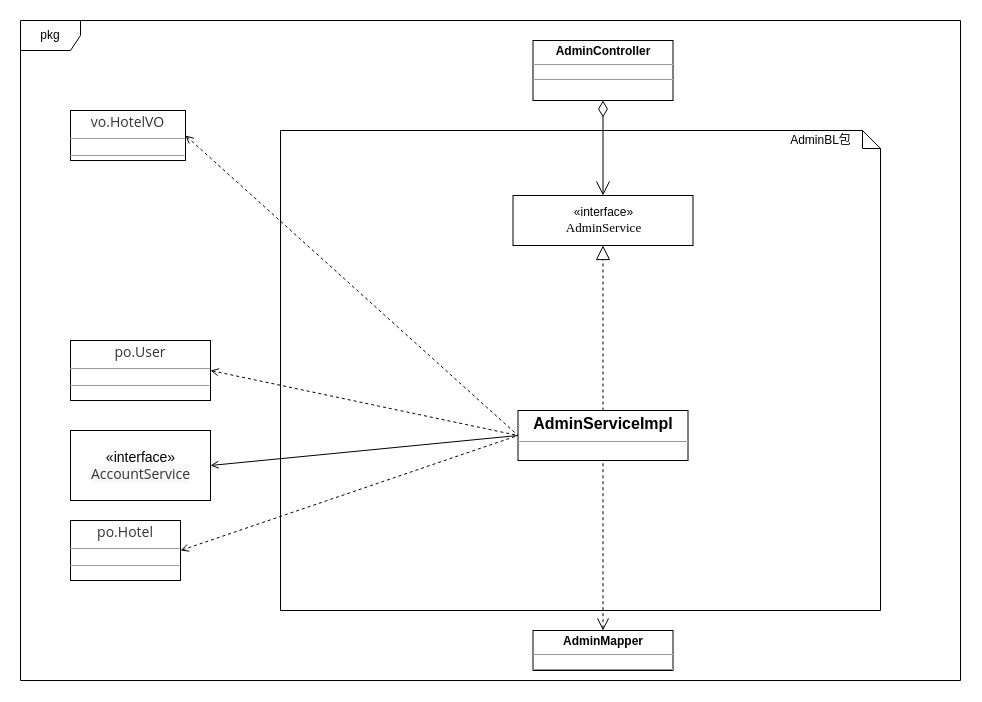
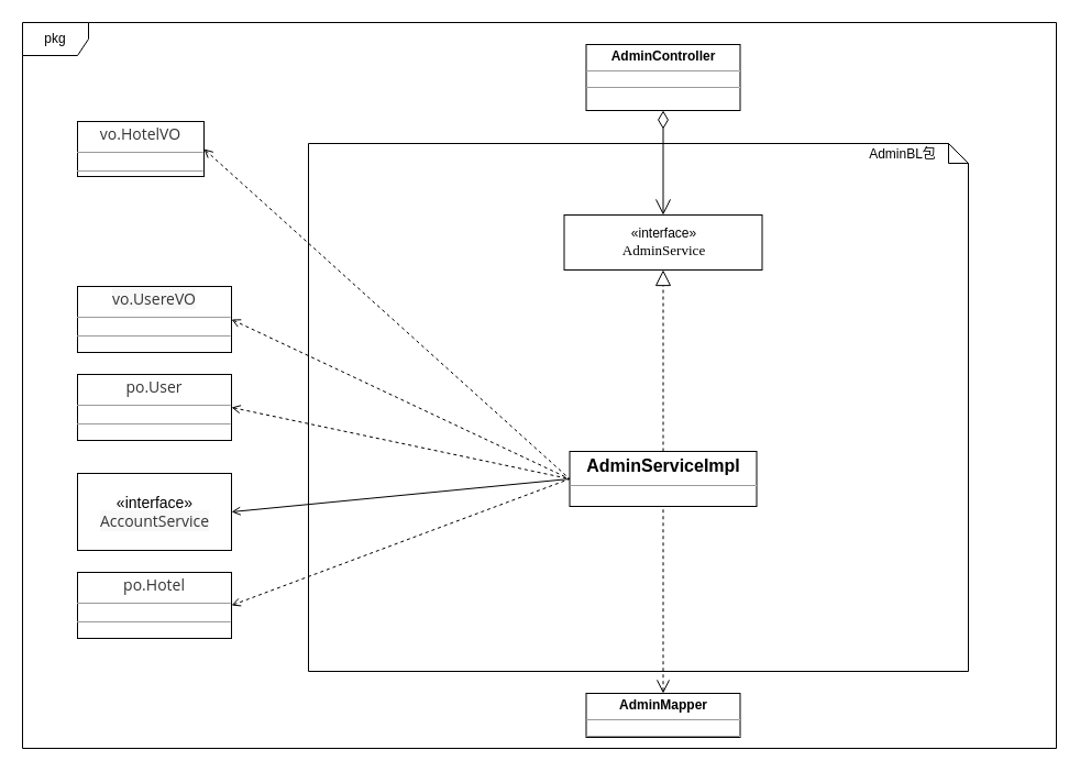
  <mxCell id="0" />
  <mxCell id="1" parent="0" />
  <mxCell id="2" value="pkg" style="shape=umlFrame;whiteSpace=wrap;html=1;" parent="1" vertex="1"><mxGeometry x="20" y="20" width="940" height="660" as="geometry" /></mxCell>
  <mxCell id="3" value="" style="shape=note;whiteSpace=wrap;html=1;size=18;verticalAlign=top;align=left;spacingTop=-6;fontColor=none;" parent="1" vertex="1"><mxGeometry x="280" y="130" width="600" height="480" as="geometry" /></mxCell>
  <mxCell id="4" value="&lt;p style=&quot;margin: 0px ; margin-top: 4px ; text-align: center&quot;&gt;&lt;b&gt;AdminController&lt;/b&gt;&lt;/p&gt;&lt;hr size=&quot;1&quot;&gt;&lt;div style=&quot;height: 2px&quot;&gt;&lt;/div&gt;&lt;hr size=&quot;1&quot;&gt;&lt;div style=&quot;height: 2px&quot;&gt;&lt;/div&gt;" style="verticalAlign=top;align=left;overflow=fill;fontSize=12;fontFamily=Helvetica;html=1;" parent="1" vertex="1"><mxGeometry x="532.5" y="40" width="140" height="60" as="geometry" /></mxCell>
  <mxCell id="5" value="«interface»&lt;br&gt;&lt;font face=&quot;consolas&quot;&gt;&lt;span style=&quot;font-size: 13.067px ; background-color: rgb(255 , 255 , 255)&quot;&gt;AdminService&lt;/span&gt;&lt;/font&gt;" style="html=1;fontColor=none;" parent="1" vertex="1"><mxGeometry x="512.5" y="195" width="180" height="50" as="geometry" /></mxCell>
+ <mxCell id="6" value="&lt;p style=&quot;margin: 4px 0px 0px ; text-align: center ; font-size: 14px&quot;&gt;&lt;font style=&quot;font-size: 14px&quot;&gt;&lt;span style=&quot;color: rgb(51 , 51 , 51) ; font-family: &amp;#34;open sans&amp;#34; , &amp;#34;clear sans&amp;#34; , &amp;#34;helvetica neue&amp;#34; , &amp;#34;helvetica&amp;#34; , &amp;#34;arial&amp;#34; , sans-serif ; text-align: left ; white-space: pre-wrap ; background-color: rgb(248 , 248 , 248)&quot;&gt;vo.UsereVO&lt;/span&gt;&lt;br&gt;&lt;/font&gt;&lt;/p&gt;&lt;hr size=&quot;1&quot; style=&quot;font-size: 14px&quot;&gt;&lt;div style=&quot;height: 2px ; font-size: 14px&quot;&gt;&lt;/div&gt;&lt;hr size=&quot;1&quot; style=&quot;font-size: 14px&quot;&gt;&lt;div style=&quot;height: 2px ; font-size: 14px&quot;&gt;&lt;/div&gt;" style="verticalAlign=top;align=left;overflow=fill;fontSize=12;fontFamily=Helvetica;html=1;" parent="1" vertex="1"><mxGeometry x="70" y="260" width="140" height="60" as="geometry" /></mxCell>
  <mxCell id="7" value="&lt;p style=&quot;margin: 4px 0px 0px ; text-align: center ; font-size: 14px&quot;&gt;&lt;font style=&quot;font-size: 14px&quot;&gt;&lt;span style=&quot;color: rgb(51 , 51 , 51) ; font-family: &amp;#34;open sans&amp;#34; , &amp;#34;clear sans&amp;#34; , &amp;#34;helvetica neue&amp;#34; , &amp;#34;helvetica&amp;#34; , &amp;#34;arial&amp;#34; , sans-serif ; text-align: left ; white-space: pre-wrap ; background-color: rgb(255 , 255 , 255)&quot;&gt;vo.HotelVO&lt;/span&gt;&lt;br&gt;&lt;/font&gt;&lt;/p&gt;&lt;hr size=&quot;1&quot; style=&quot;font-size: 14px&quot;&gt;&lt;div style=&quot;height: 2px ; font-size: 14px&quot;&gt;&lt;/div&gt;&lt;hr size=&quot;1&quot; style=&quot;font-size: 14px&quot;&gt;&lt;div style=&quot;height: 2px ; font-size: 14px&quot;&gt;&lt;/div&gt;" style="verticalAlign=top;align=left;overflow=fill;fontSize=12;fontFamily=Helvetica;html=1;" parent="1" vertex="1"><mxGeometry x="70" y="110" width="115" height="50" as="geometry" /></mxCell>
  <mxCell id="8" value="&lt;font style=&quot;font-size: 14px&quot;&gt;«interface»&lt;br&gt;&lt;span style=&quot;color: rgb(51 , 51 , 51) ; font-family: &amp;#34;open sans&amp;#34; , &amp;#34;clear sans&amp;#34; , &amp;#34;helvetica neue&amp;#34; , &amp;#34;helvetica&amp;#34; , &amp;#34;arial&amp;#34; , sans-serif ; text-align: left ; white-space: pre-wrap ; background-color: rgb(248 , 248 , 248)&quot;&gt;AccountService&lt;/span&gt;&lt;/font&gt;" style="html=1;fontColor=none;" parent="1" vertex="1"><mxGeometry x="70" y="430" width="140" height="70" as="geometry" /></mxCell>
- <mxCell id="9" value="&lt;p style=&quot;margin: 4px 0px 0px ; text-align: center ; font-size: 14px&quot;&gt;&lt;font style=&quot;font-size: 14px&quot;&gt;&lt;span style=&quot;color: rgb(51 , 51 , 51) ; font-family: &amp;#34;open sans&amp;#34; , &amp;#34;clear sans&amp;#34; , &amp;#34;helvetica neue&amp;#34; , &amp;#34;helvetica&amp;#34; , &amp;#34;arial&amp;#34; , sans-serif ; text-align: left ; white-space: pre-wrap ; background-color: rgb(255 , 255 , 255)&quot;&gt;po.Hotel&lt;/span&gt;&lt;br&gt;&lt;/font&gt;&lt;/p&gt;&lt;hr size=&quot;1&quot; style=&quot;font-size: 14px&quot;&gt;&lt;div style=&quot;height: 2px ; font-size: 14px&quot;&gt;&lt;/div&gt;&lt;hr size=&quot;1&quot; style=&quot;font-size: 14px&quot;&gt;&lt;div style=&quot;height: 2px ; font-size: 14px&quot;&gt;&lt;/div&gt;" style="verticalAlign=top;align=left;overflow=fill;fontSize=12;fontFamily=Helvetica;html=1;" parent="1" vertex="1"><mxGeometry x="70" y="520" width="110" height="60" as="geometry" /></mxCell>
+ <mxCell id="9" value="&lt;p style=&quot;margin: 4px 0px 0px ; text-align: center ; font-size: 14px&quot;&gt;&lt;font style=&quot;font-size: 14px&quot;&gt;&lt;span style=&quot;color: rgb(51 , 51 , 51) ; font-family: &amp;#34;open sans&amp;#34; , &amp;#34;clear sans&amp;#34; , &amp;#34;helvetica neue&amp;#34; , &amp;#34;helvetica&amp;#34; , &amp;#34;arial&amp;#34; , sans-serif ; text-align: left ; white-space: pre-wrap ; background-color: rgb(255 , 255 , 255)&quot;&gt;po.Hotel&lt;/span&gt;&lt;br&gt;&lt;/font&gt;&lt;/p&gt;&lt;hr size=&quot;1&quot; style=&quot;font-size: 14px&quot;&gt;&lt;div style=&quot;height: 2px ; font-size: 14px&quot;&gt;&lt;/div&gt;&lt;hr size=&quot;1&quot; style=&quot;font-size: 14px&quot;&gt;&lt;div style=&quot;height: 2px ; font-size: 14px&quot;&gt;&lt;/div&gt;" style="verticalAlign=top;align=left;overflow=fill;fontSize=12;fontFamily=Helvetica;html=1;" parent="1" vertex="1"><mxGeometry x="70" y="520" width="140" height="60" as="geometry" /></mxCell>
  <mxCell id="10" value="AdminBL包" style="text;html=1;align=center;verticalAlign=middle;resizable=0;points=[];autosize=1;fontColor=none;" parent="1" vertex="1"><mxGeometry x="780" y="130" width="80" height="20" as="geometry" /></mxCell>
  <mxCell id="11" style="edgeStyle=none;rounded=0;orthogonalLoop=1;jettySize=auto;html=0;exitX=0.75;exitY=1;exitDx=0;exitDy=0;fontColor=none;" parent="1" edge="1"><mxGeometry relative="1" as="geometry"><mxPoint x="450" y="420" as="sourcePoint" /><mxPoint x="450" y="420" as="targetPoint" /></mxGeometry></mxCell>
  <mxCell id="12" value="1" style="endArrow=open;endSize=12;startArrow=diamondThin;startSize=14;startFill=0;align=left;verticalAlign=bottom;fontColor=none;noLabel=1;entryX=0.5;entryY=0;entryDx=0;entryDy=0;exitX=0.5;exitY=1;exitDx=0;exitDy=0;" parent="1" source="4" target="5" edge="1"><mxGeometry x="-1" y="3" relative="1" as="geometry"><mxPoint x="560" y="100" as="sourcePoint" /><mxPoint x="772.5" y="170" as="targetPoint" /></mxGeometry></mxCell>
  <mxCell id="13" value="&lt;p style=&quot;margin: 4px 0px 0px ; text-align: center ; font-size: 16px&quot;&gt;&lt;b&gt;&lt;font style=&quot;font-size: 16px&quot;&gt;AdminServiceImpl&lt;/font&gt;&lt;/b&gt;&lt;/p&gt;&lt;hr size=&quot;1&quot; style=&quot;font-size: 16px&quot;&gt;&lt;div style=&quot;height: 2px ; font-size: 16px&quot;&gt;&lt;/div&gt;&lt;hr size=&quot;1&quot; style=&quot;font-size: 16px&quot;&gt;&lt;div style=&quot;height: 2px ; font-size: 16px&quot;&gt;&lt;/div&gt;" style="verticalAlign=top;align=left;overflow=fill;fontSize=12;fontFamily=Helvetica;html=1;" parent="1" vertex="1"><mxGeometry x="517.5" y="410" width="170" height="50" as="geometry" /></mxCell>
  <mxCell id="14" value="&lt;p style=&quot;margin: 0px ; margin-top: 4px ; text-align: center&quot;&gt;&lt;b&gt;AdminMapper&lt;/b&gt;&lt;/p&gt;&lt;hr size=&quot;1&quot;&gt;&lt;div style=&quot;height: 2px&quot;&gt;&lt;/div&gt;&lt;hr size=&quot;1&quot;&gt;&lt;div style=&quot;height: 2px&quot;&gt;&lt;/div&gt;" style="verticalAlign=top;align=left;overflow=fill;fontSize=12;fontFamily=Helvetica;html=1;" parent="1" vertex="1"><mxGeometry x="532.5" y="630" width="140" height="40" as="geometry" /></mxCell>
  <mxCell id="15" value="" style="endArrow=block;dashed=1;html=1;entryX=0.5;entryY=1;entryDx=0;entryDy=0;exitX=0.5;exitY=0;exitDx=0;exitDy=0;startArrow=none;startFill=0;endFill=0;strokeWidth=1;strokeColor=#000000;startSize=6;endSize=12;" parent="1" source="13" target="5" edge="1"><mxGeometry width="50" height="50" relative="1" as="geometry"><mxPoint x="440" y="430" as="sourcePoint" /><mxPoint x="490" y="380" as="targetPoint" /></mxGeometry></mxCell>
  <mxCell id="16" value="" style="endArrow=none;dashed=1;html=1;strokeColor=#000000;strokeWidth=1;exitX=0.5;exitY=0;exitDx=0;exitDy=0;entryX=0.5;entryY=1;entryDx=0;entryDy=0;endFill=0;startArrow=open;startFill=0;endSize=6;startSize=10;" parent="1" source="14" target="13" edge="1"><mxGeometry width="50" height="50" relative="1" as="geometry"><mxPoint x="440" y="430" as="sourcePoint" /><mxPoint x="490" y="380" as="targetPoint" /></mxGeometry></mxCell>
  <mxCell id="17" value="" style="endArrow=none;html=1;strokeColor=#000000;strokeWidth=1;exitX=1;exitY=0.5;exitDx=0;exitDy=0;entryX=0;entryY=0.5;entryDx=0;entryDy=0;startArrow=open;startFill=0;" parent="1" source="8" target="13" edge="1"><mxGeometry width="50" height="50" relative="1" as="geometry"><mxPoint x="440" y="430" as="sourcePoint" /><mxPoint x="490" y="380" as="targetPoint" /></mxGeometry></mxCell>
  <mxCell id="18" value="" style="endArrow=none;dashed=1;html=1;strokeColor=#000000;strokeWidth=1;exitX=1;exitY=0.5;exitDx=0;exitDy=0;entryX=0;entryY=0.5;entryDx=0;entryDy=0;startArrow=open;startFill=0;" parent="1" source="7" target="13" edge="1"><mxGeometry width="50" height="50" relative="1" as="geometry"><mxPoint x="440" y="430" as="sourcePoint" /><mxPoint x="490" y="380" as="targetPoint" /></mxGeometry></mxCell>
  <mxCell id="19" value="" style="endArrow=none;dashed=1;html=1;strokeColor=#000000;strokeWidth=1;exitX=1;exitY=0.5;exitDx=0;exitDy=0;entryX=0;entryY=0.5;entryDx=0;entryDy=0;startArrow=open;startFill=0;" parent="1" source="9" target="13" edge="1"><mxGeometry width="50" height="50" relative="1" as="geometry"><mxPoint x="440" y="430" as="sourcePoint" /><mxPoint x="490" y="380" as="targetPoint" /></mxGeometry></mxCell>
+ <mxCell id="20" value="" style="endArrow=none;dashed=1;html=1;strokeColor=#000000;strokeWidth=1;exitX=1;exitY=0.5;exitDx=0;exitDy=0;startArrow=open;startFill=0;entryX=0;entryY=0.5;entryDx=0;entryDy=0;" parent="1" source="6" target="13" edge="1"><mxGeometry width="50" height="50" relative="1" as="geometry"><mxPoint x="230" y="160" as="sourcePoint" /><mxPoint x="400" y="420" as="targetPoint" /></mxGeometry></mxCell>
  <mxCell id="21" value="&lt;p style=&quot;margin: 4px 0px 0px ; text-align: center ; font-size: 14px&quot;&gt;&lt;font style=&quot;font-size: 14px&quot;&gt;&lt;span style=&quot;color: rgb(51 , 51 , 51) ; font-family: &amp;#34;open sans&amp;#34; , &amp;#34;clear sans&amp;#34; , &amp;#34;helvetica neue&amp;#34; , &amp;#34;helvetica&amp;#34; , &amp;#34;arial&amp;#34; , sans-serif ; text-align: left ; white-space: pre-wrap ; background-color: rgb(255 , 255 , 255)&quot;&gt;po.User&lt;/span&gt;&lt;br&gt;&lt;/font&gt;&lt;/p&gt;&lt;hr size=&quot;1&quot; style=&quot;font-size: 14px&quot;&gt;&lt;div style=&quot;height: 2px ; font-size: 14px&quot;&gt;&lt;/div&gt;&lt;hr size=&quot;1&quot; style=&quot;font-size: 14px&quot;&gt;&lt;div style=&quot;height: 2px ; font-size: 14px&quot;&gt;&lt;/div&gt;" style="verticalAlign=top;align=left;overflow=fill;fontSize=12;fontFamily=Helvetica;html=1;" parent="1" vertex="1"><mxGeometry x="70" y="340" width="140" height="60" as="geometry" /></mxCell>
  <mxCell id="22" value="" style="endArrow=none;dashed=1;html=1;strokeColor=#000000;strokeWidth=1;exitX=1;exitY=0.5;exitDx=0;exitDy=0;entryX=0;entryY=0.5;entryDx=0;entryDy=0;startArrow=open;startFill=0;" parent="1" source="21" target="13" edge="1"><mxGeometry width="50" height="50" relative="1" as="geometry"><mxPoint x="220" y="150" as="sourcePoint" /><mxPoint x="527.5" y="445" as="targetPoint" /></mxGeometry></mxCell>
